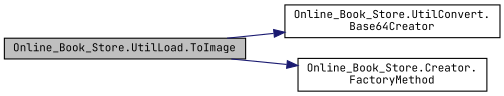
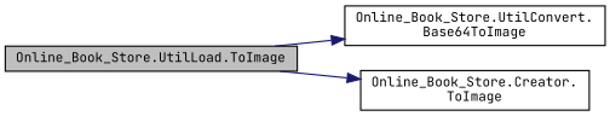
  digraph {
    fontname="JetBrains Mono"
    rankdir=LR
    node [color=black fillcolor=white fontname="JetBrains Mono" fontsize=10 shape=record style=filled]
    edge [color=midnightblue fontname="JetBrains Mono" fontsize=10 labelfontname=Helvetica labelfontsize=10 style=solid]
    n1 [fillcolor=grey75 fontcolor=black height=0.2 label="Online_Book_Store.UtilLoad.ToImage" width=0.4]
-   n2 [height=0.2 label="Online_Book_Store.UtilConvert.\lBase64Creator" width=0.4]
-   n3 [height=0.2 label="Online_Book_Store.Creator.\lFactoryMethod" width=0.4]
+   n2 [height=0.2 label="Online_Book_Store.UtilConvert.\lBase64ToImage" width=0.4]
+   n3 [height=0.2 label="Online_Book_Store.Creator.\lToImage" width=0.4]
    n1 -> n2
    n1 -> n3
  }
